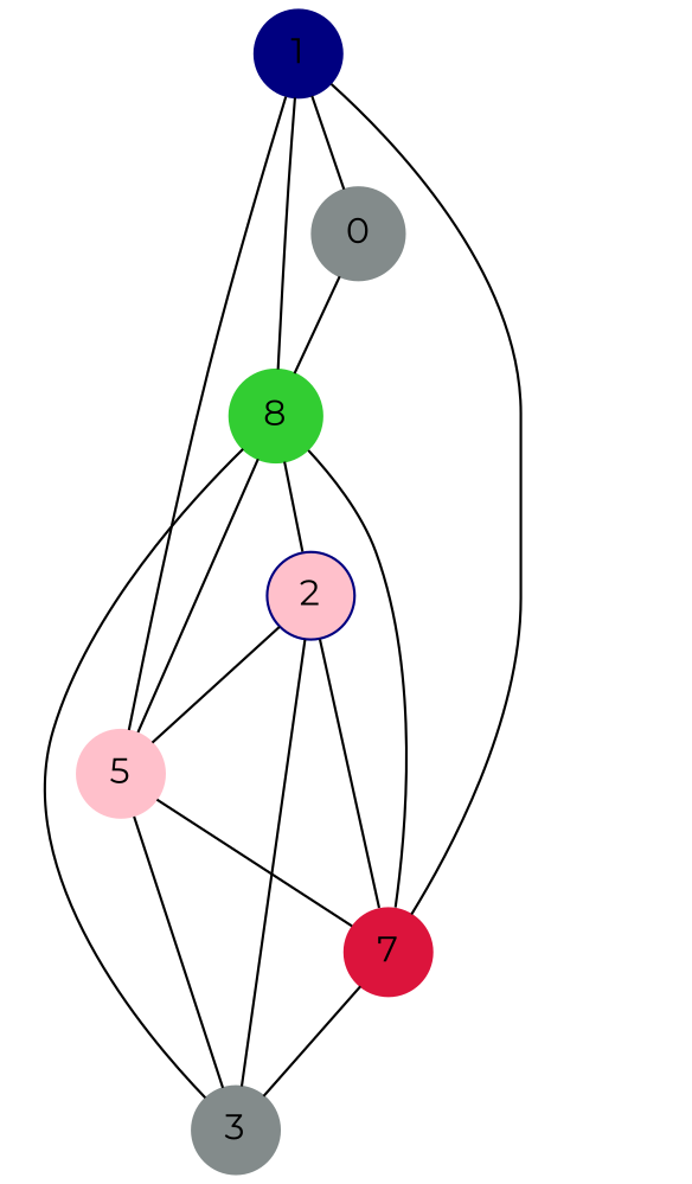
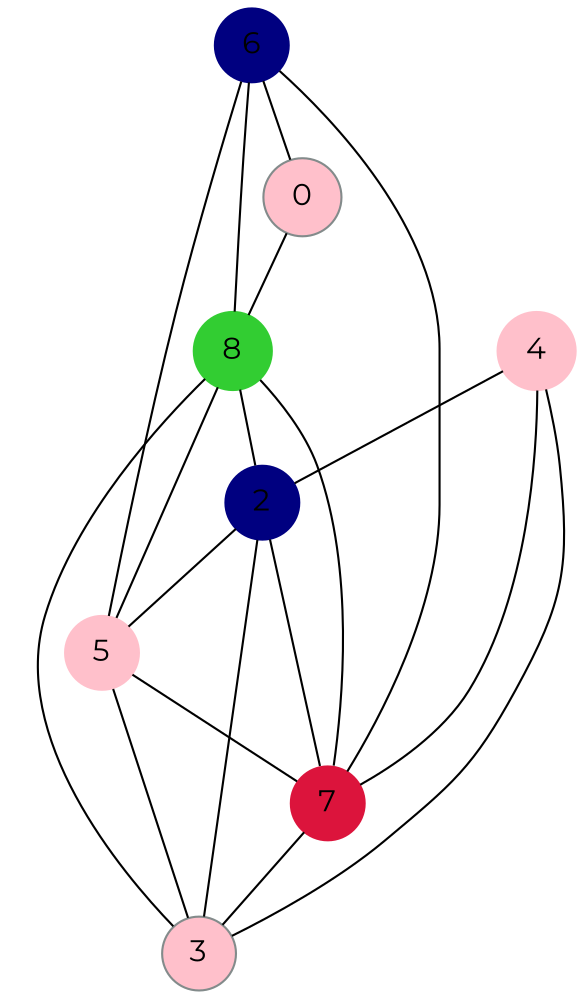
  graph {
    fontname=Montserrat
    splines=true
    node [color=azure4 fontname=Montserrat shape=circle style=filled]
    edge [fontname=Montserrat]
-   3 [height=0.4]
-   2 [color=navyblue height=0.4 fillcolor=pink]
+   3 [height=0.4 fillcolor=pink]
+   2 [color=navyblue height=0.4]
    7 [color=crimson height=0.4]
    5 [color=pink height=0.4]
-   0 [height=0.4]
+   0 [height=0.4 fillcolor=pink]
    8 [color=limegreen height=0.4]
-   6 [color=navyblue height=0.4 label=1]
+   6 [color=navyblue height=0.4]
+   4 [color=pink height=0.4]
    2 -- 3
    2 -- 7
    2 -- 5
    7 -- 3
    5 -- 3
    5 -- 7
    0 -- 8
    8 -- 3
    8 -- 2
    8 -- 7
    8 -- 5
    6 -- 7
    6 -- 5
    6 -- 0
    6 -- 8
+   4 -- 3
+   4 -- 2
+   4 -- 7
  }
